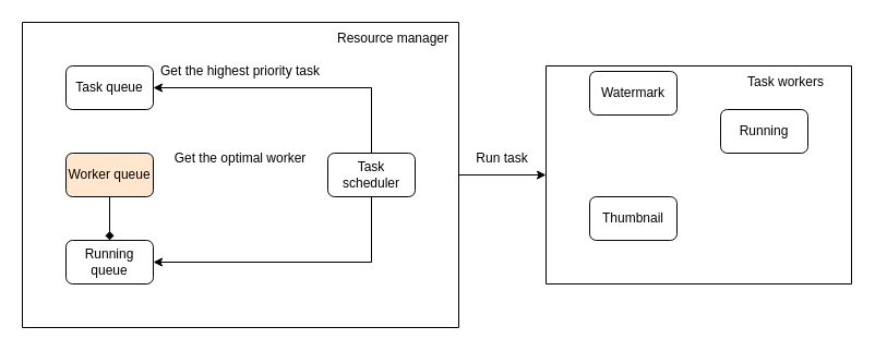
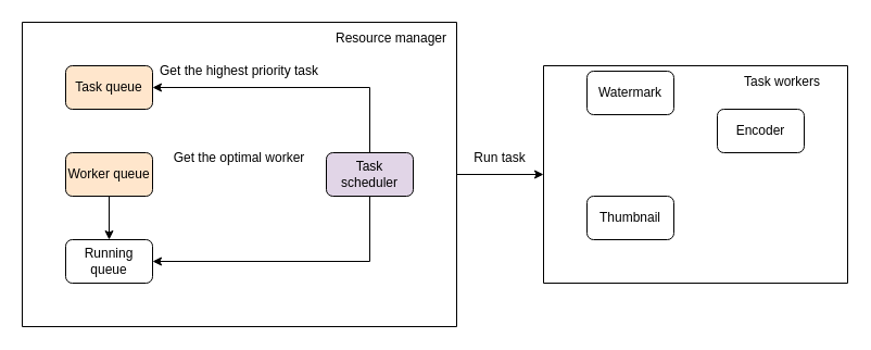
  <mxCell id="0" />
  <mxCell id="1" parent="0" />
  <mxCell id="2" style="edgeStyle=orthogonalEdgeStyle;rounded=0;orthogonalLoop=1;jettySize=auto;html=1;exitX=1;exitY=0.5;exitDx=0;exitDy=0;entryX=0;entryY=0.5;entryDx=0;entryDy=0;" edge="1" parent="1" source="3" target="14"><mxGeometry relative="1" as="geometry" /></mxCell>
  <mxCell id="3" value="" style="swimlane;startSize=0;" vertex="1" parent="1"><mxGeometry x="20" y="20" width="400" height="280" as="geometry" /></mxCell>
- <mxCell id="4" value="Task queue" style="rounded=1;whiteSpace=wrap;html=1;" vertex="1" parent="3"><mxGeometry x="40" y="40" width="80" height="40" as="geometry" /></mxCell>
- <mxCell id="5" value="" style="edgeStyle=orthogonalEdgeStyle;rounded=0;orthogonalLoop=1;jettySize=auto;html=1;endArrow=diamond;" edge="1" parent="3" source="6" target="7"><mxGeometry relative="1" as="geometry" /></mxCell>
+ <mxCell id="4" value="Task queue" style="rounded=1;whiteSpace=wrap;html=1;fillColor=#ffe6cc;" vertex="1" parent="3"><mxGeometry x="40" y="40" width="80" height="40" as="geometry" /></mxCell>
+ <mxCell id="5" value="" style="edgeStyle=orthogonalEdgeStyle;rounded=0;orthogonalLoop=1;jettySize=auto;html=1;" edge="1" parent="3" source="6" target="7"><mxGeometry relative="1" as="geometry" /></mxCell>
  <mxCell id="6" value="Worker queue" style="rounded=1;whiteSpace=wrap;html=1;fillColor=#ffe6cc;" vertex="1" parent="3"><mxGeometry x="40" y="120" width="80" height="40" as="geometry" /></mxCell>
  <mxCell id="7" value="Running queue" style="rounded=1;whiteSpace=wrap;html=1;" vertex="1" parent="3"><mxGeometry x="40" y="200" width="80" height="40" as="geometry" /></mxCell>
  <mxCell id="8" style="edgeStyle=orthogonalEdgeStyle;rounded=0;orthogonalLoop=1;jettySize=auto;html=1;exitX=0.5;exitY=0;exitDx=0;exitDy=0;entryX=1;entryY=0.5;entryDx=0;entryDy=0;" edge="1" parent="3" source="10" target="4"><mxGeometry relative="1" as="geometry" /></mxCell>
  <mxCell id="9" style="edgeStyle=orthogonalEdgeStyle;rounded=0;orthogonalLoop=1;jettySize=auto;html=1;exitX=0.5;exitY=1;exitDx=0;exitDy=0;entryX=1;entryY=0.5;entryDx=0;entryDy=0;" edge="1" parent="3" source="10" target="7"><mxGeometry relative="1" as="geometry" /></mxCell>
- <mxCell id="10" value="Task scheduler" style="rounded=1;whiteSpace=wrap;html=1;" vertex="1" parent="3"><mxGeometry x="280" y="120" width="80" height="40" as="geometry" /></mxCell>
+ <mxCell id="10" value="Task scheduler" style="rounded=1;whiteSpace=wrap;html=1;fillColor=#e1d5e7;" vertex="1" parent="3"><mxGeometry x="280" y="120" width="80" height="40" as="geometry" /></mxCell>
  <mxCell id="11" value="Get the highest priority task" style="text;html=1;strokeColor=none;fillColor=none;align=center;verticalAlign=middle;whiteSpace=wrap;rounded=0;" vertex="1" parent="3"><mxGeometry x="120" y="30" width="160" height="30" as="geometry" /></mxCell>
  <mxCell id="12" value="Get the optimal worker" style="text;html=1;strokeColor=none;fillColor=none;align=center;verticalAlign=middle;whiteSpace=wrap;rounded=0;" vertex="1" parent="3"><mxGeometry x="120" y="110" width="160" height="30" as="geometry" /></mxCell>
  <mxCell id="13" value="Resource manager" style="text;html=1;strokeColor=none;fillColor=none;align=center;verticalAlign=middle;whiteSpace=wrap;rounded=0;" vertex="1" parent="3"><mxGeometry x="280" width="120" height="30" as="geometry" /></mxCell>
  <mxCell id="14" value="" style="swimlane;startSize=0;" vertex="1" parent="1"><mxGeometry x="500" y="60" width="280" height="200" as="geometry" /></mxCell>
  <mxCell id="15" value="Watermark" style="rounded=1;whiteSpace=wrap;html=1;" vertex="1" parent="14"><mxGeometry x="40" y="5" width="80" height="40" as="geometry" /></mxCell>
- <mxCell id="16" value="Running" style="rounded=1;whiteSpace=wrap;html=1;" vertex="1" parent="14"><mxGeometry x="160" y="40" width="80" height="40" as="geometry" /></mxCell>
+ <mxCell id="16" value="Encoder" style="rounded=1;whiteSpace=wrap;html=1;" vertex="1" parent="14"><mxGeometry x="160" y="40" width="80" height="40" as="geometry" /></mxCell>
  <mxCell id="17" value="Thumbnail" style="rounded=1;whiteSpace=wrap;html=1;" vertex="1" parent="14"><mxGeometry x="40" y="120" width="80" height="40" as="geometry" /></mxCell>
  <mxCell id="18" value="Task workers" style="text;html=1;strokeColor=none;fillColor=none;align=center;verticalAlign=middle;whiteSpace=wrap;rounded=0;" vertex="1" parent="14"><mxGeometry x="160" width="120" height="30" as="geometry" /></mxCell>
  <mxCell id="19" value="Run task" style="text;html=1;strokeColor=none;fillColor=none;align=center;verticalAlign=middle;whiteSpace=wrap;rounded=0;" vertex="1" parent="1"><mxGeometry x="420" y="130" width="80" height="30" as="geometry" /></mxCell>
